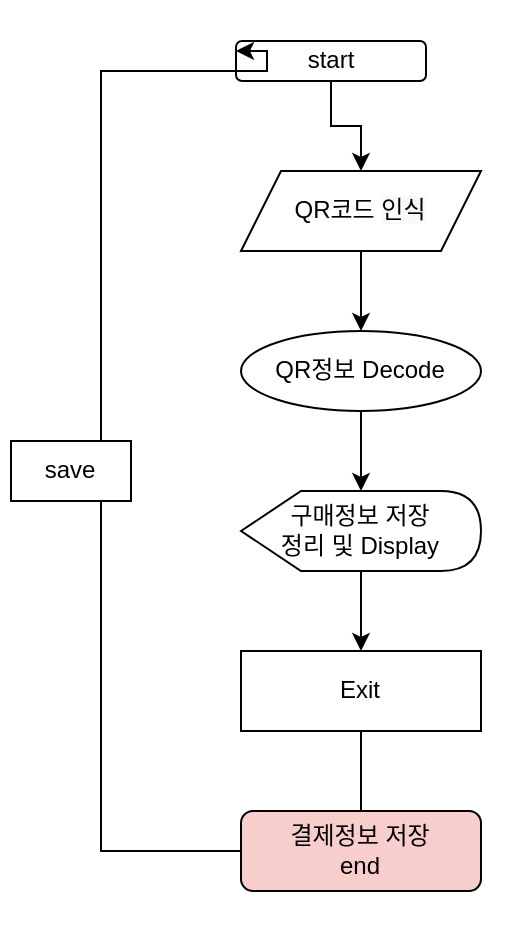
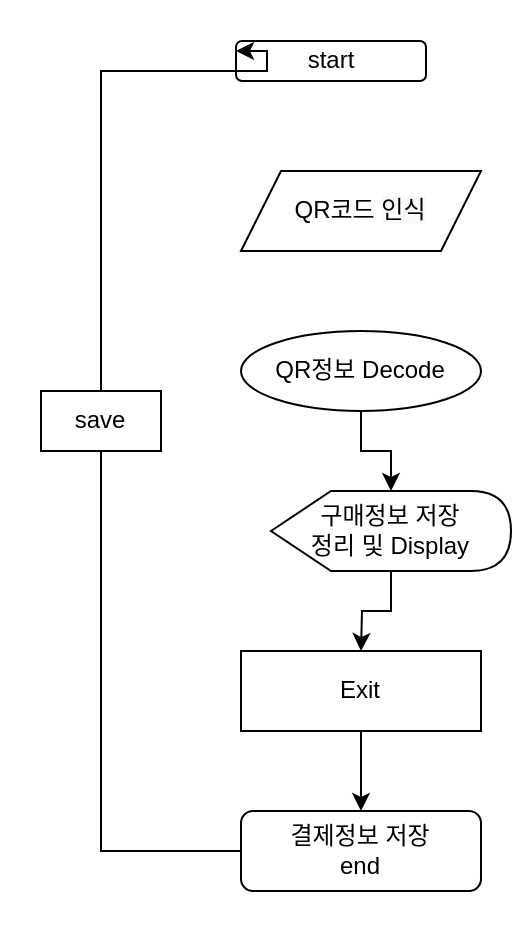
  <mxCell id="0" />
  <mxCell id="1" parent="0" />
  <mxCell id="2" value="" style="edgeStyle=orthogonalEdgeStyle;rounded=0;orthogonalLoop=1;jettySize=auto;html=1;" edge="1" parent="1" source="3" target="7"><mxGeometry relative="1" as="geometry" /></mxCell>
  <mxCell id="3" value="QR정보 Decode" style="ellipse;whiteSpace=wrap;html=1;" vertex="1" parent="1"><mxGeometry x="120" y="165" width="120" height="40" as="geometry" /></mxCell>
- <mxCell id="4" value="" style="edgeStyle=orthogonalEdgeStyle;rounded=0;orthogonalLoop=1;jettySize=auto;html=1;" edge="1" parent="1" source="5" target="3"><mxGeometry relative="1" as="geometry" /></mxCell>
  <mxCell id="5" value="QR코드 &lt;span style=&quot;color: rgb(0 , 0 , 0) ; font-family: &amp;#34;helvetica&amp;#34; ; font-size: 12px ; font-style: normal ; font-weight: 400 ; letter-spacing: normal ; text-align: center ; text-indent: 0px ; text-transform: none ; word-spacing: 0px ; background-color: rgb(248 , 249 , 250) ; display: inline ; float: none&quot;&gt;인식&lt;/span&gt;" style="shape=parallelogram;perimeter=parallelogramPerimeter;whiteSpace=wrap;html=1;fixedSize=1;" vertex="1" parent="1"><mxGeometry x="120" y="85" width="120" height="40" as="geometry" /></mxCell>
  <mxCell id="6" value="" style="edgeStyle=orthogonalEdgeStyle;rounded=0;orthogonalLoop=1;jettySize=auto;html=1;" edge="1" parent="1" source="7"><mxGeometry relative="1" as="geometry"><mxPoint x="180" y="325" as="targetPoint" /></mxGeometry></mxCell>
- <mxCell id="7" value="구매정보 저장&lt;br&gt;정리 및 Display" style="shape=display;whiteSpace=wrap;html=1;" vertex="1" parent="1"><mxGeometry x="120" y="245" width="120" height="40" as="geometry" /></mxCell>
- <mxCell id="8" style="edgeStyle=orthogonalEdgeStyle;rounded=0;orthogonalLoop=1;jettySize=auto;html=1;entryX=0.5;entryY=0;entryDx=0;entryDy=0;" edge="1" parent="1" source="9" target="5"><mxGeometry relative="1" as="geometry" /></mxCell>
+ <mxCell id="7" value="구매정보 저장&lt;br&gt;정리 및 Display" style="shape=display;whiteSpace=wrap;html=1;" vertex="1" parent="1"><mxGeometry x="135" y="245" width="120" height="40" as="geometry" /></mxCell>
  <mxCell id="9" value="start" style="rounded=1;whiteSpace=wrap;html=1;" vertex="1" parent="1"><mxGeometry x="117.5" y="20" width="95" height="20" as="geometry" /></mxCell>
  <mxCell id="10" style="edgeStyle=orthogonalEdgeStyle;rounded=0;orthogonalLoop=1;jettySize=auto;html=1;entryX=0;entryY=0.25;entryDx=0;entryDy=0;" edge="1" parent="1" source="11" target="9"><mxGeometry relative="1" as="geometry"><mxPoint x="-60" y="35" as="targetPoint" /><Array as="points"><mxPoint x="50" y="425" /><mxPoint x="50" y="35" /><mxPoint x="133" y="35" /></Array></mxGeometry></mxCell>
- <mxCell id="11" value="결제정보 저장&lt;br&gt;end" style="rounded=1;whiteSpace=wrap;html=1;fillColor=#f8cecc;" vertex="1" parent="1"><mxGeometry x="120" y="405" width="120" height="40" as="geometry" /></mxCell>
- <mxCell id="12" value="save" style="rounded=0;whiteSpace=wrap;html=1;" vertex="1" parent="1"><mxGeometry x="5" y="220" width="60" height="30" as="geometry" /></mxCell>
- <mxCell id="13" value="" style="edgeStyle=orthogonalEdgeStyle;rounded=0;orthogonalLoop=1;jettySize=auto;html=1;endArrow=none;" edge="1" parent="1" source="14" target="11"><mxGeometry relative="1" as="geometry" /></mxCell>
+ <mxCell id="11" value="결제정보 저장&lt;br&gt;end" style="rounded=1;whiteSpace=wrap;html=1;" vertex="1" parent="1"><mxGeometry x="120" y="405" width="120" height="40" as="geometry" /></mxCell>
+ <mxCell id="12" value="save" style="rounded=0;whiteSpace=wrap;html=1;" vertex="1" parent="1"><mxGeometry x="20" y="195" width="60" height="30" as="geometry" /></mxCell>
+ <mxCell id="13" value="" style="edgeStyle=orthogonalEdgeStyle;rounded=0;orthogonalLoop=1;jettySize=auto;html=1;" edge="1" parent="1" source="14" target="11"><mxGeometry relative="1" as="geometry" /></mxCell>
  <mxCell id="14" value="Exit" style="rounded=0;whiteSpace=wrap;html=1;" vertex="1" parent="1"><mxGeometry x="120" y="325" width="120" height="40" as="geometry" /></mxCell>
